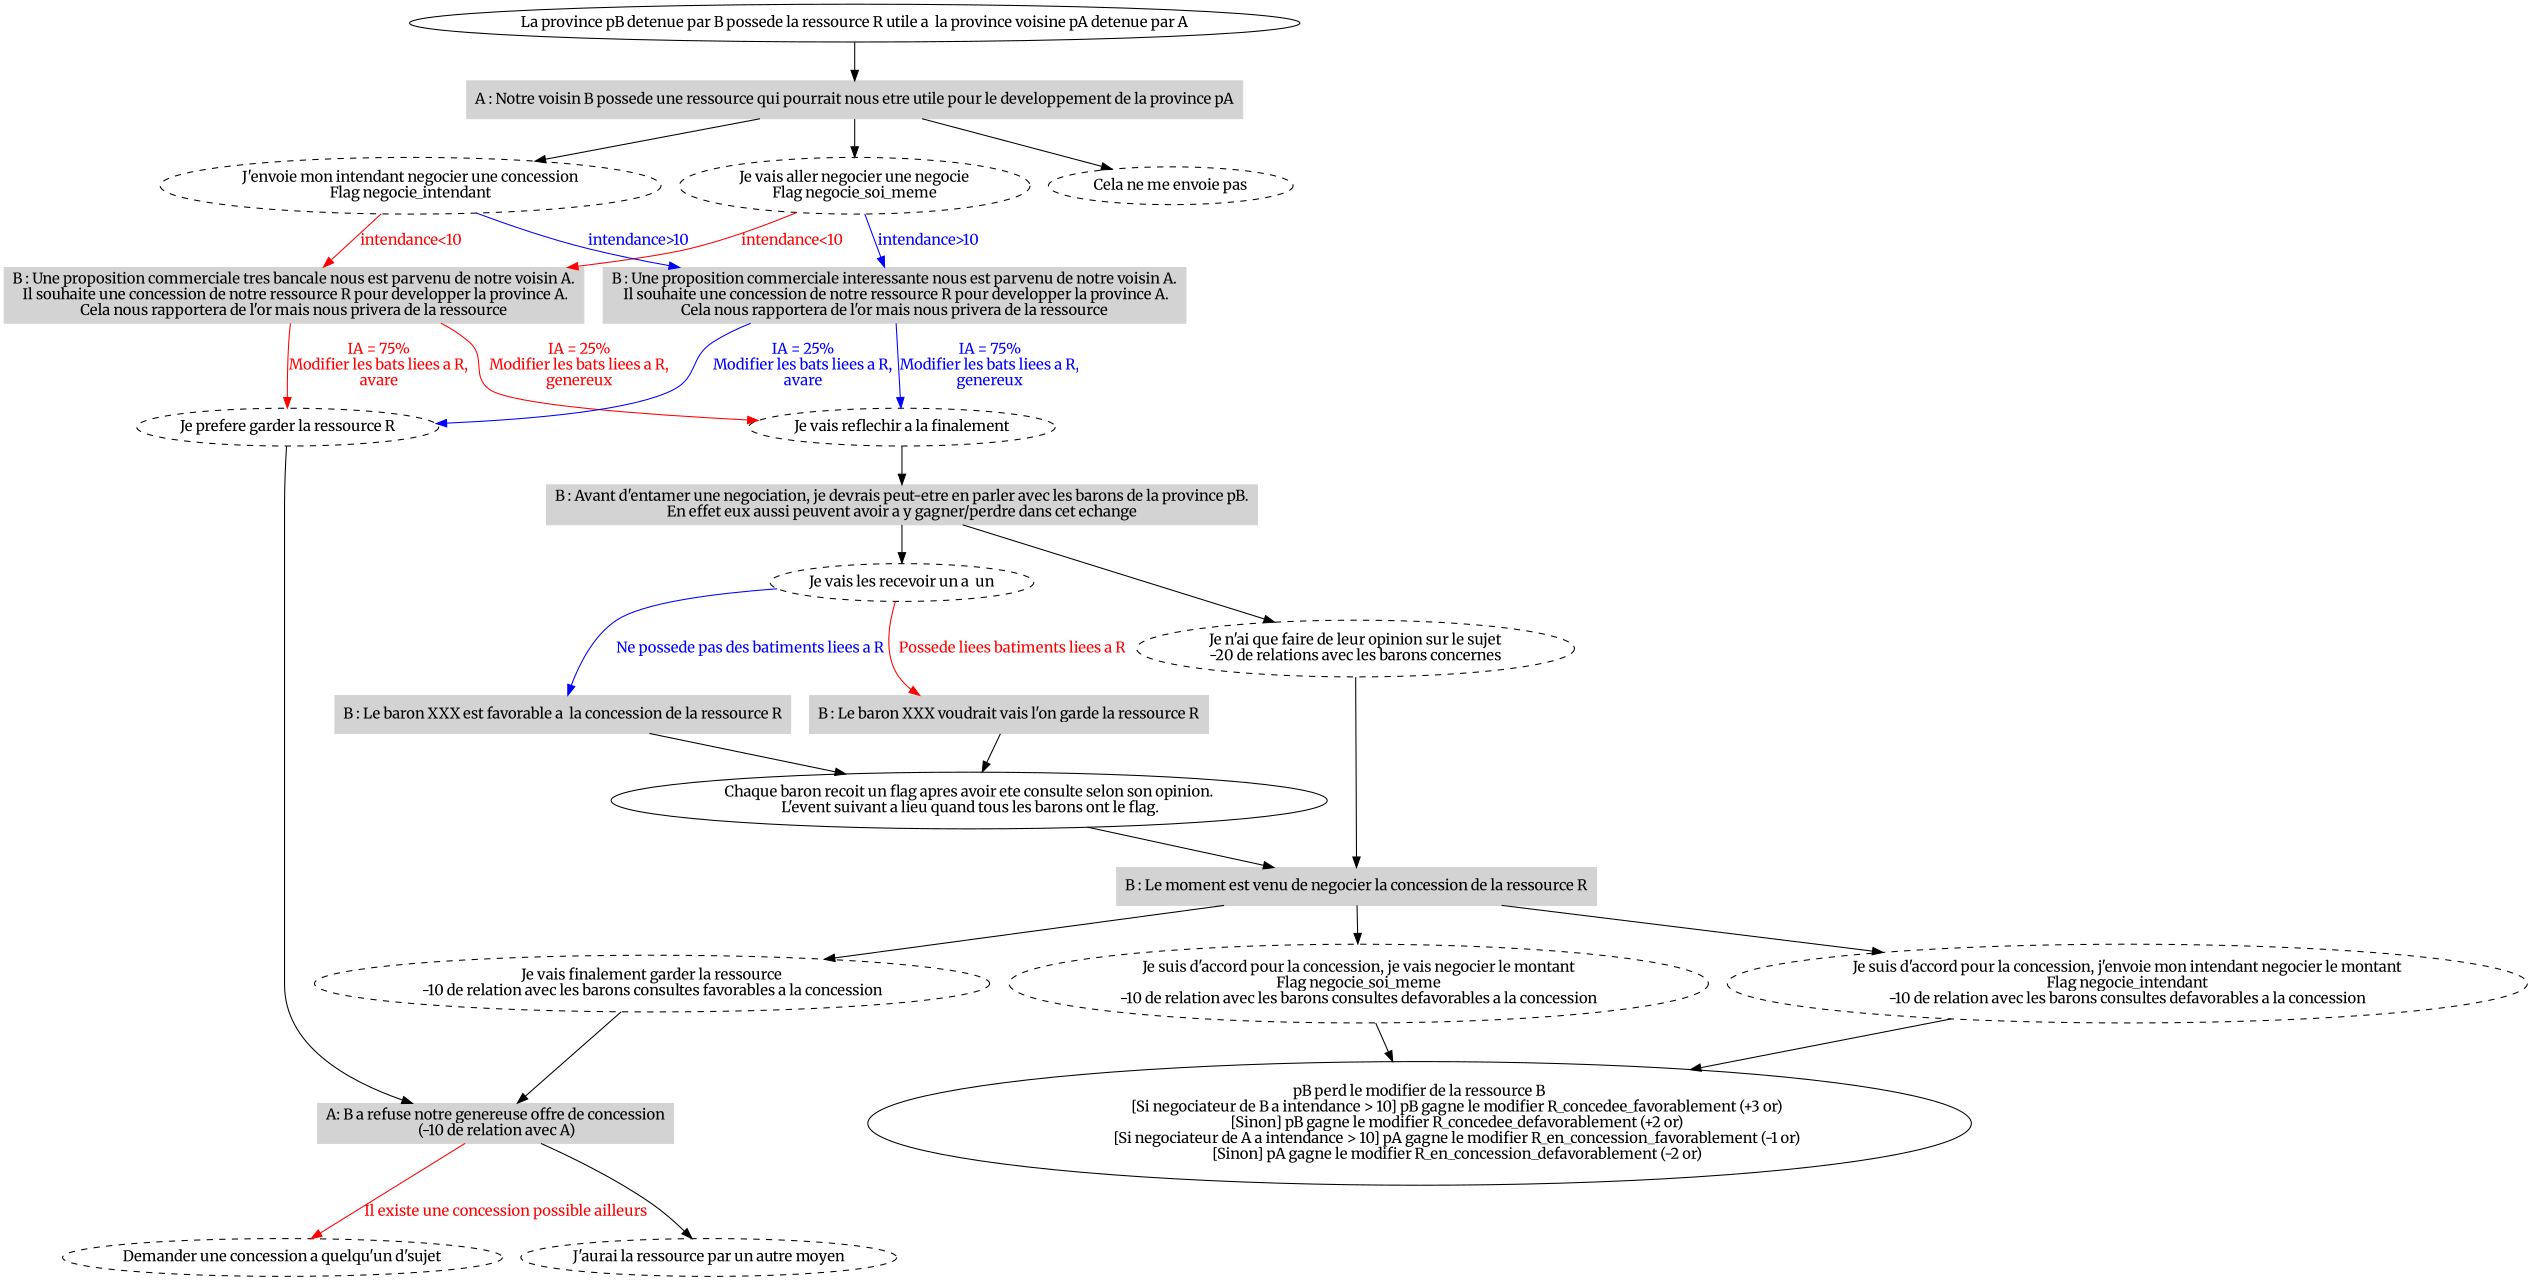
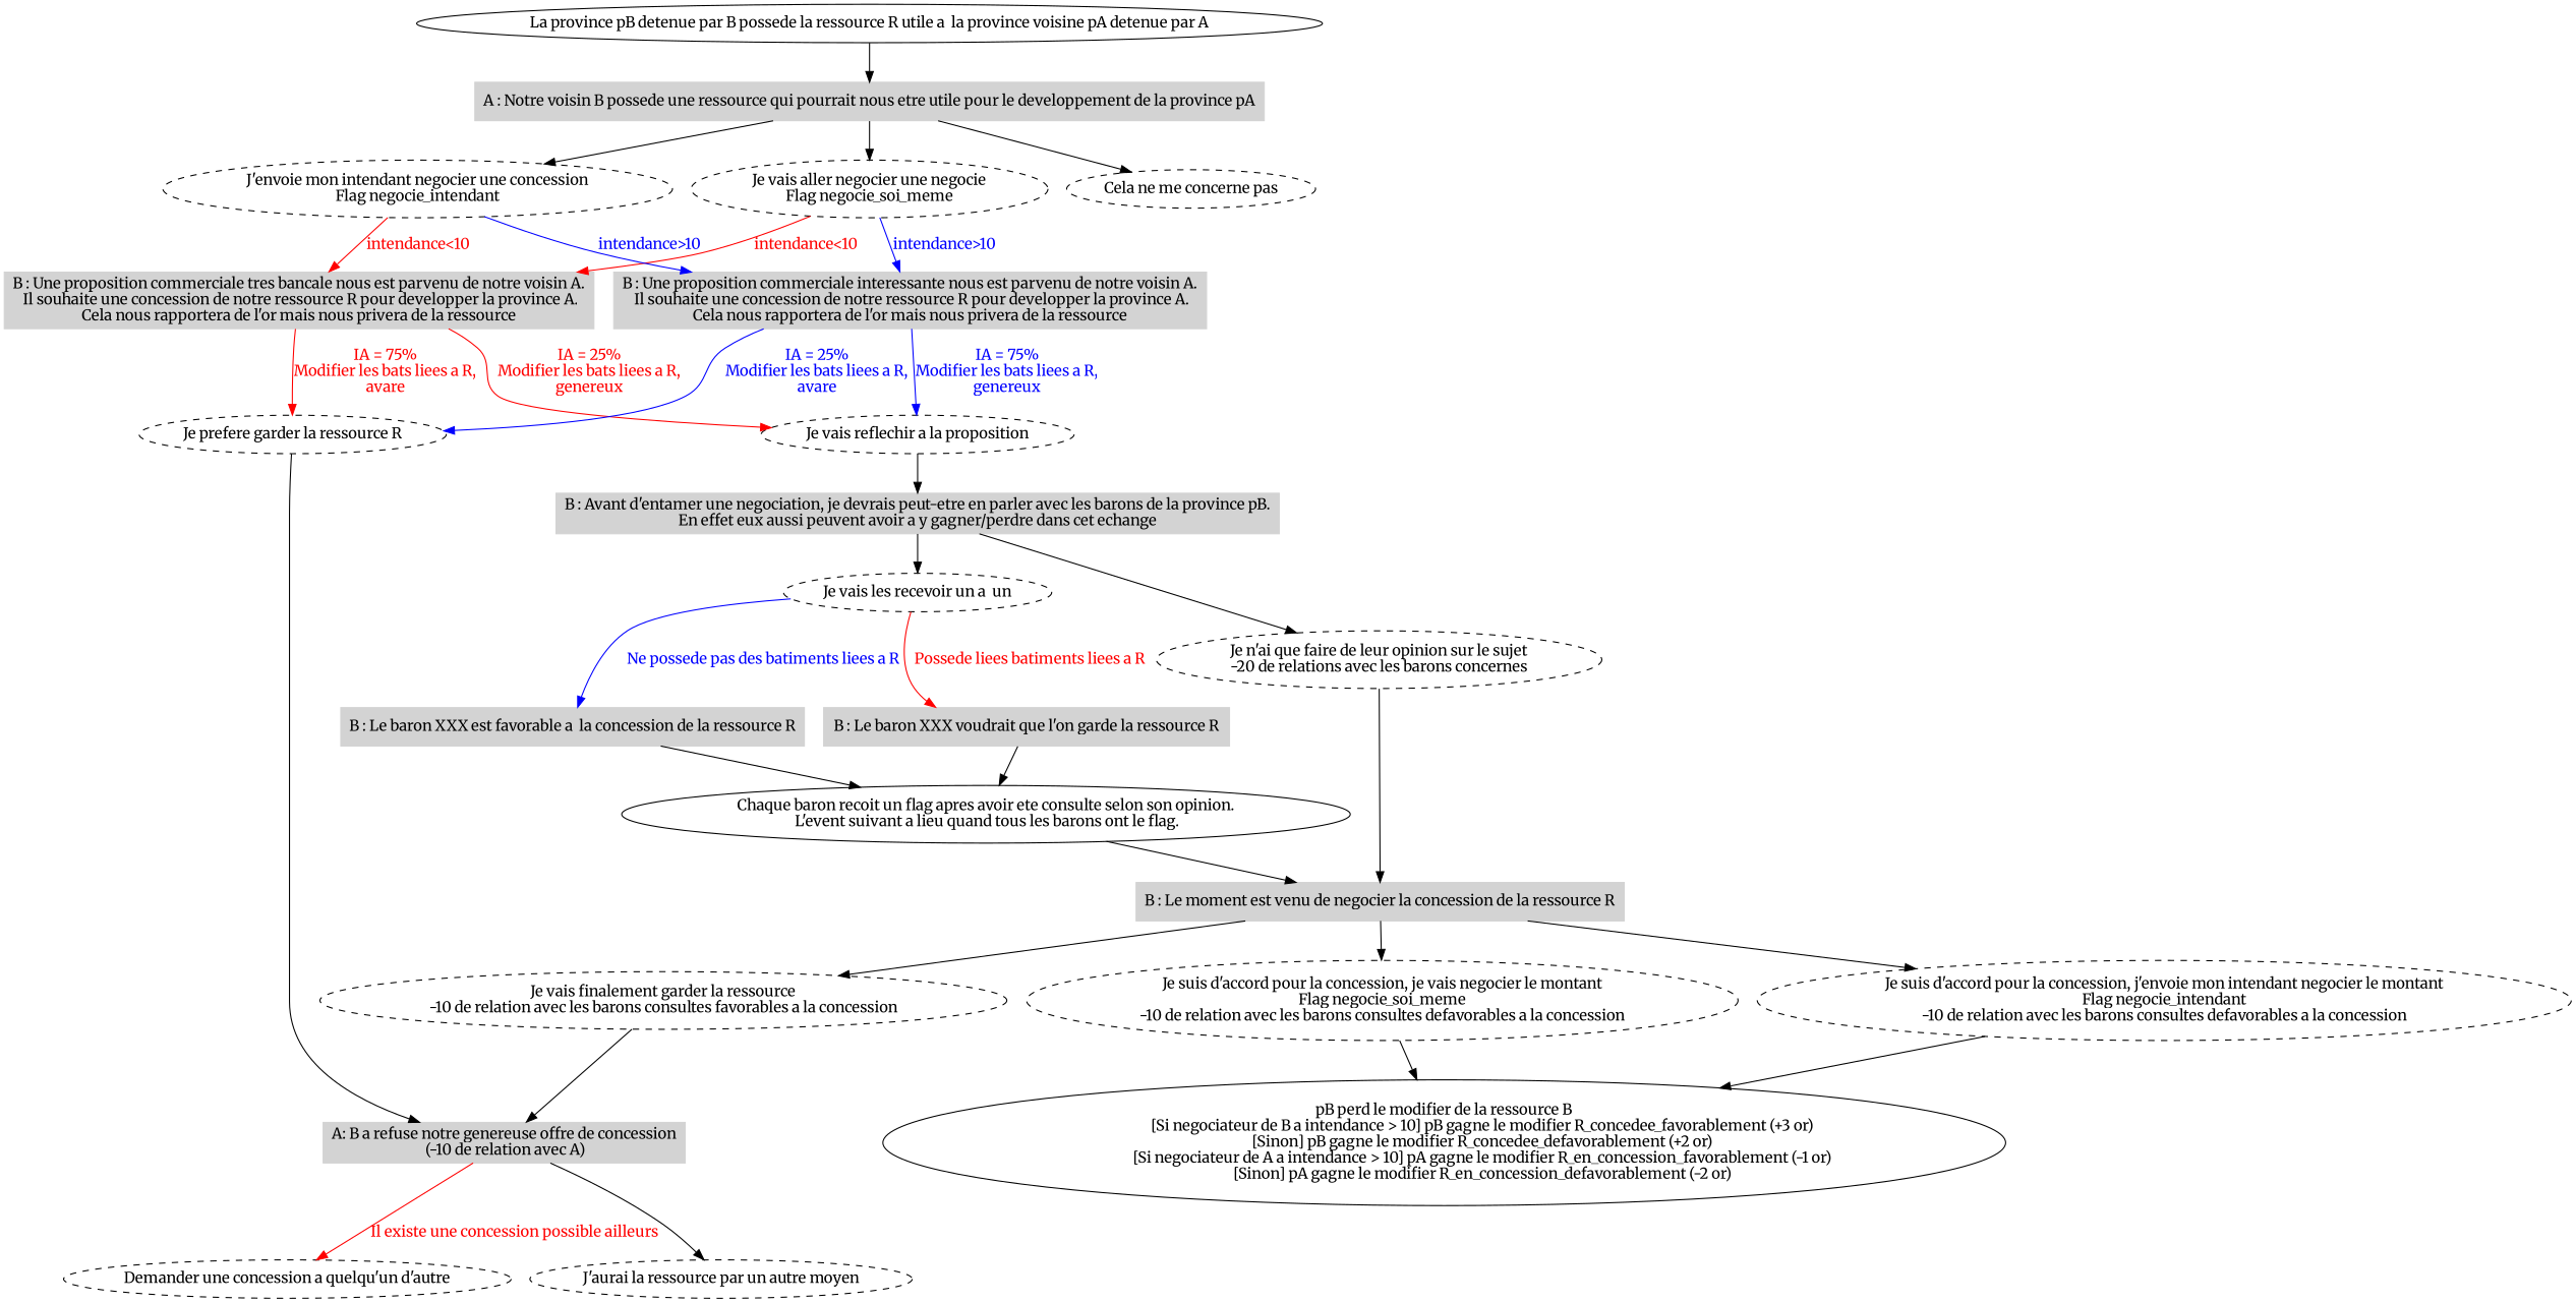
  digraph {
    fontname=Merriweather
    node [fontname=Merriweather shape=ellipse style=dashed]
    edge [fontname=Merriweather]
    n1 [label="La province pB detenue par B possede la ressource R utile a  la province voisine pA detenue par A" style=""]
    n2 [label="Chaque baron recoit un flag apres avoir ete consulte selon son opinion.\n L'event suivant a lieu quand tous les barons ont le flag." style=""]
    n3 [label="pB perd le modifier de la ressource B\n			[Si negociateur de B a intendance > 10] pB gagne le modifier R_concedee_favorablement (+3 or)\n			[Sinon] pB gagne le modifier R_concedee_defavorablement (+2 or)\n			[Si negociateur de A a intendance > 10] pA gagne le modifier R_en_concession_favorablement (-1 or)\n			[Sinon] pA gagne le modifier R_en_concession_defavorablement (-2 or)" style=""]
    n4 [label="Je vais aller negocier une negocie\nFlag negocie_soi_meme"]
    n5 [label="J'envoie mon intendant negocier une concession\nFlag negocie_intendant"]
-   n6 [label="Cela ne me envoie pas"]
+   n6 [label="Cela ne me concerne pas"]
    n7 [color=lightgrey label="B : Le moment est venu de negocier la concession de la ressource R" shape=box style=filled]
    n8 [label="Je prefere garder la ressource R"]
-   n9 [label="Je vais reflechir a la finalement"]
+   n9 [label="Je vais reflechir a la proposition"]
    n10 [label="Je n'ai que faire de leur opinion sur le sujet\n-20 de relations avec les barons concernes"]
    n11 [label="Je vais les recevoir un a  un"]
    n12 [label="Je vais finalement garder la ressource\n-10 de relation avec les barons consultes favorables a la concession"]
    n13 [label="Je suis d'accord pour la concession, je vais negocier le montant\nFlag negocie_soi_meme\n-10 de relation avec les barons consultes defavorables a la concession"]
    n14 [label="Je suis d'accord pour la concession, j'envoie mon intendant negocier le montant\nFlag negocie_intendant\n-10 de relation avec les barons consultes defavorables a la concession"]
-   n15 [label="Demander une concession a quelqu'un d'sujet"]
+   n15 [label="Demander une concession a quelqu'un d'autre"]
    n16 [label="J'aurai la ressource par un autre moyen"]
    n17 [color=lightgrey label="A : Notre voisin B possede une ressource qui pourrait nous etre utile pour le developpement de la province pA" shape=box style=filled]
    n18 [color=lightgrey label="B : Une proposition commerciale tres bancale nous est parvenu de notre voisin A.\n Il souhaite une concession de notre ressource R pour developper la province A.\nCela nous rapportera de l'or mais nous privera de la ressource" shape=box style=filled]
    n19 [color=lightgrey label="B : Une proposition commerciale interessante nous est parvenu de notre voisin A.\n Il souhaite une concession de notre ressource R pour developper la province A.\nCela nous rapportera de l'or mais nous privera de la ressource" shape=box style=filled]
    n20 [color=lightgrey label="B : Avant d'entamer une negociation, je devrais peut-etre en parler avec les barons de la province pB.\nEn effet eux aussi peuvent avoir a y gagner/perdre dans cet echange" shape=box style=filled]
-   n21 [color=lightgrey label="B : Le baron XXX voudrait vais l'on garde la ressource R" shape=box style=filled]
+   n21 [color=lightgrey label="B : Le baron XXX voudrait que l'on garde la ressource R" shape=box style=filled]
    n22 [color=lightgrey label="B : Le baron XXX est favorable a  la concession de la ressource R" shape=box style=filled]
    n23 [color=lightgrey label="A: B a refuse notre genereuse offre de concession\n (-10 de relation avec A)" shape=box style=filled]
    subgraph sub_1 {
      n1
    }
    subgraph sub_2 {
      n2
    }
    subgraph sub_3 {
      n3
    }
    subgraph sub_4 {
      n4
    }
    subgraph sub_5 {
      n5
    }
    subgraph sub_6 {
      n6
    }
    subgraph sub_7 {
      n7
    }
    subgraph sub_8 {
      n8
    }
    subgraph sub_9 {
      n9
    }
    subgraph sub_10 {
      n10
    }
    subgraph sub_11 {
      n11
    }
    subgraph sub_12 {
      n12
    }
    subgraph sub_13 {
      n13
    }
    subgraph sub_14 {
      n14
    }
    subgraph sub_15 {
      n15
    }
    subgraph sub_16 {
      n16
    }
    subgraph sub_17 {
      n17
    }
    subgraph sub_18 {
      n18
    }
    subgraph sub_19 {
      n19
    }
    subgraph sub_20 {
      n20
    }
    subgraph sub_21 {
      n21
    }
    subgraph sub_22 {
      n22
    }
    subgraph sub_23 {
      n23
    }
    n1 -> n17
    n2 -> n7
    n4 -> n18 [color=red fontcolor=red label="intendance<10"]
    n4 -> n19 [color=blue fontcolor=blue label="intendance>10"]
    n5 -> n18 [color=red fontcolor=red label="intendance<10"]
    n5 -> n19 [color=blue fontcolor=blue label="intendance>10"]
    n7 -> n12
    n7 -> n13
    n7 -> n14
    n8 -> n23
    n9 -> n20
    n10 -> n7
    n11 -> n21 [color=red fontcolor=red label="Possede liees batiments liees a R"]
    n11 -> n22 [color=blue fontcolor=blue label="Ne possede pas des batiments liees a R"]
    n12 -> n23
    n13 -> n3
    n14 -> n3
    n17 -> n4
    n17 -> n5
    n17 -> n6
    n18 -> n8 [color=red fontcolor=red label="IA = 75%\nModifier les bats liees a R,\navare"]
    n18 -> n9 [color=red fontcolor=red label="IA = 25%\nModifier les bats liees a R,\ngenereux"]
    n19 -> n8 [color=blue fontcolor=blue label="IA = 25%\nModifier les bats liees a R,\navare"]
    n19 -> n9 [color=blue fontcolor=blue label="IA = 75%\nModifier les bats liees a R,\ngenereux"]
    n20 -> n10
    n20 -> n11
    n21 -> n2
    n22 -> n2
    n23 -> n15 [color=red fontcolor=red label="Il existe une concession possible ailleurs"]
    n23 -> n16
  }
